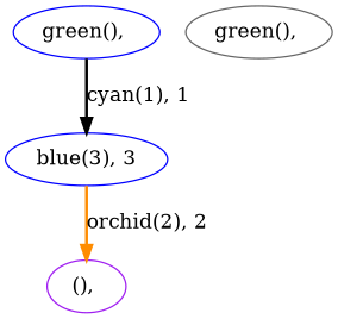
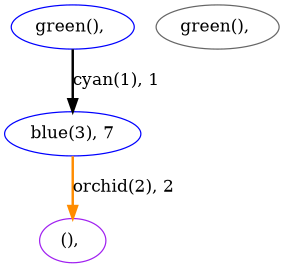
  digraph {
    node [color=blue]
    edge [style=bold]
-   n1 [a=4 b=3 label="blue(3), 3"]
+   n1 [a=4 b=3 label="blue(3), 7"]
    n2 [label="(), " color=purple]
    n3 [a=3 label="green(), "]
    n4 [a=toto color=gray40 label="green(), "]
    n1 -> n2 [a=5 b=2 color=darkorange label="orchid(2), 2"]
    n3 -> n1 [b=1 color=black label="cyan(1), 1"]
  }
